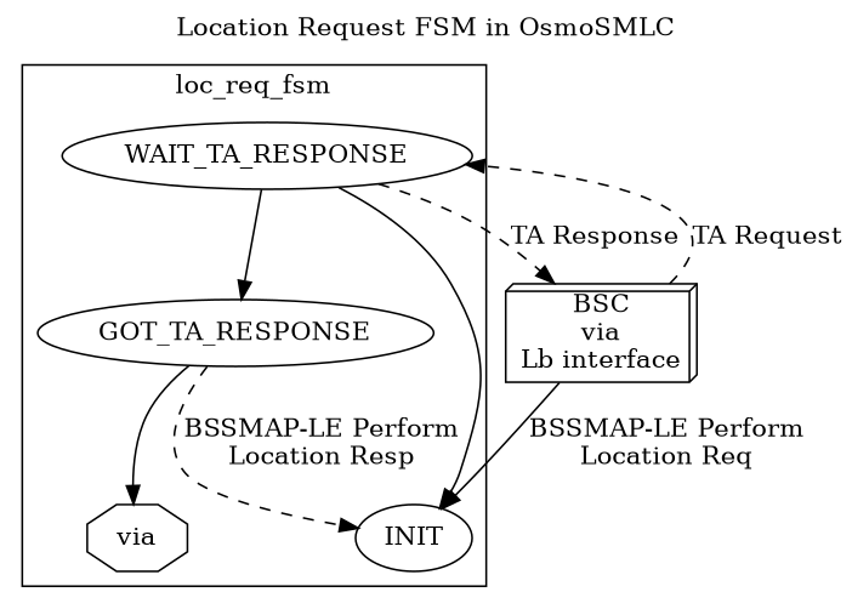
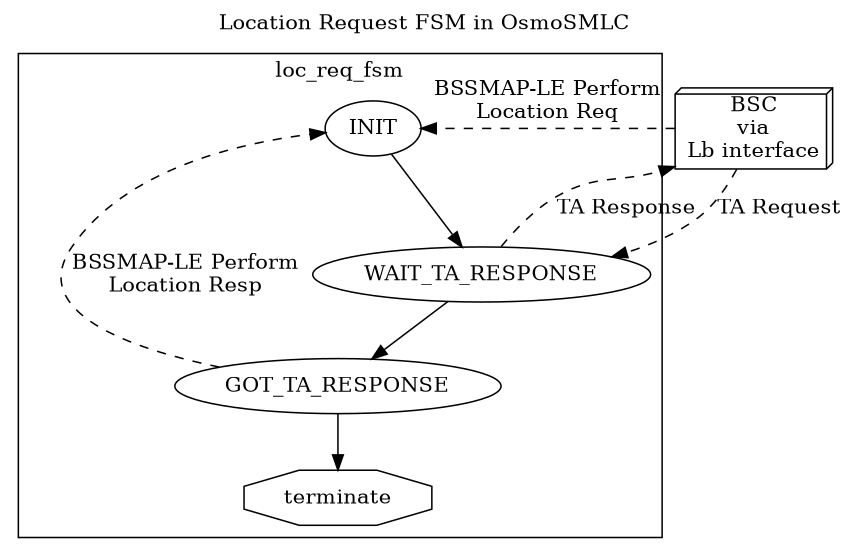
  digraph {
    label="Location Request FSM in OsmoSMLC"
    labelloc=t
    rankdir=TB
    edge [style=dashed]
    INIT
    WAIT_TA_RESPONSE
    GOT_TA_RESPONSE
-   terminate [shape=octagon label=via]
+   terminate [shape=octagon]
    n5 [label="BSC\nvia\nLb interface" shape=box3d]
    subgraph cluster_1 {
      label=loc_req_fsm
      INIT
      WAIT_TA_RESPONSE
      GOT_TA_RESPONSE
      terminate
    }
-   WAIT_TA_RESPONSE -> INIT [style=""]
+   INIT -> WAIT_TA_RESPONSE [style=""]
    WAIT_TA_RESPONSE -> GOT_TA_RESPONSE [style=""]
    WAIT_TA_RESPONSE -> n5 [label="TA Response"]
    GOT_TA_RESPONSE -> INIT [label="BSSMAP-LE Perform\nLocation Resp"]
    GOT_TA_RESPONSE -> terminate [style=""]
-   n5 -> INIT [label="BSSMAP-LE Perform\nLocation Req" style=solid]
+   n5 -> INIT [label="BSSMAP-LE Perform\nLocation Req"]
    n5 -> WAIT_TA_RESPONSE [label="TA Request"]
  }
